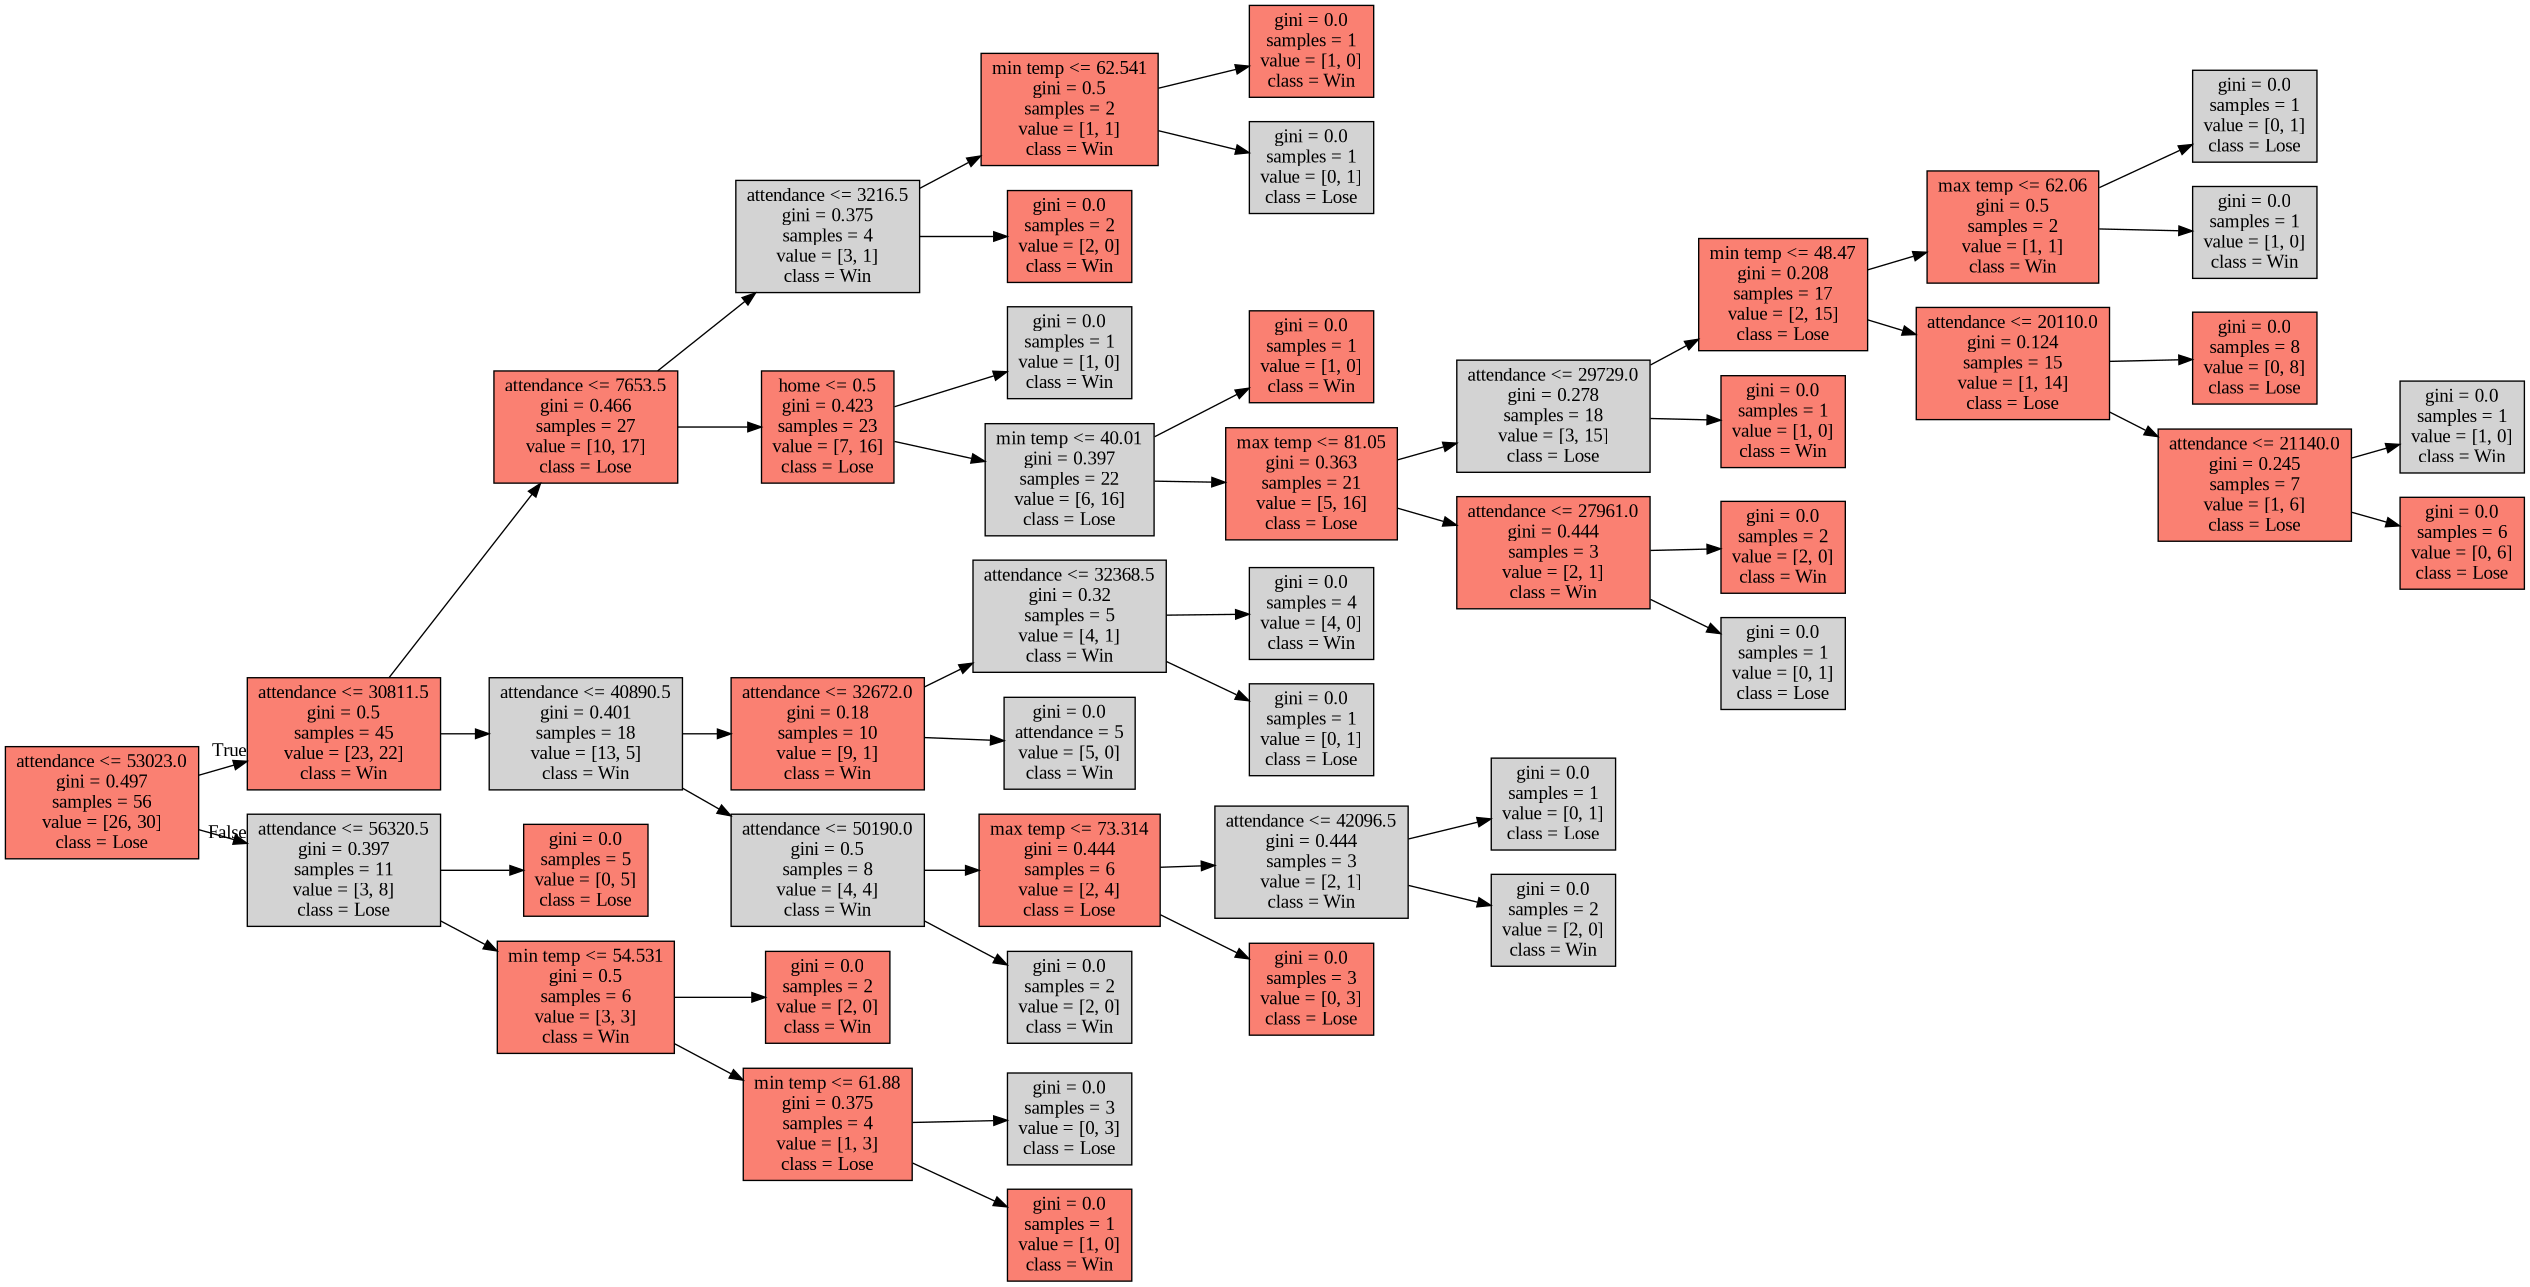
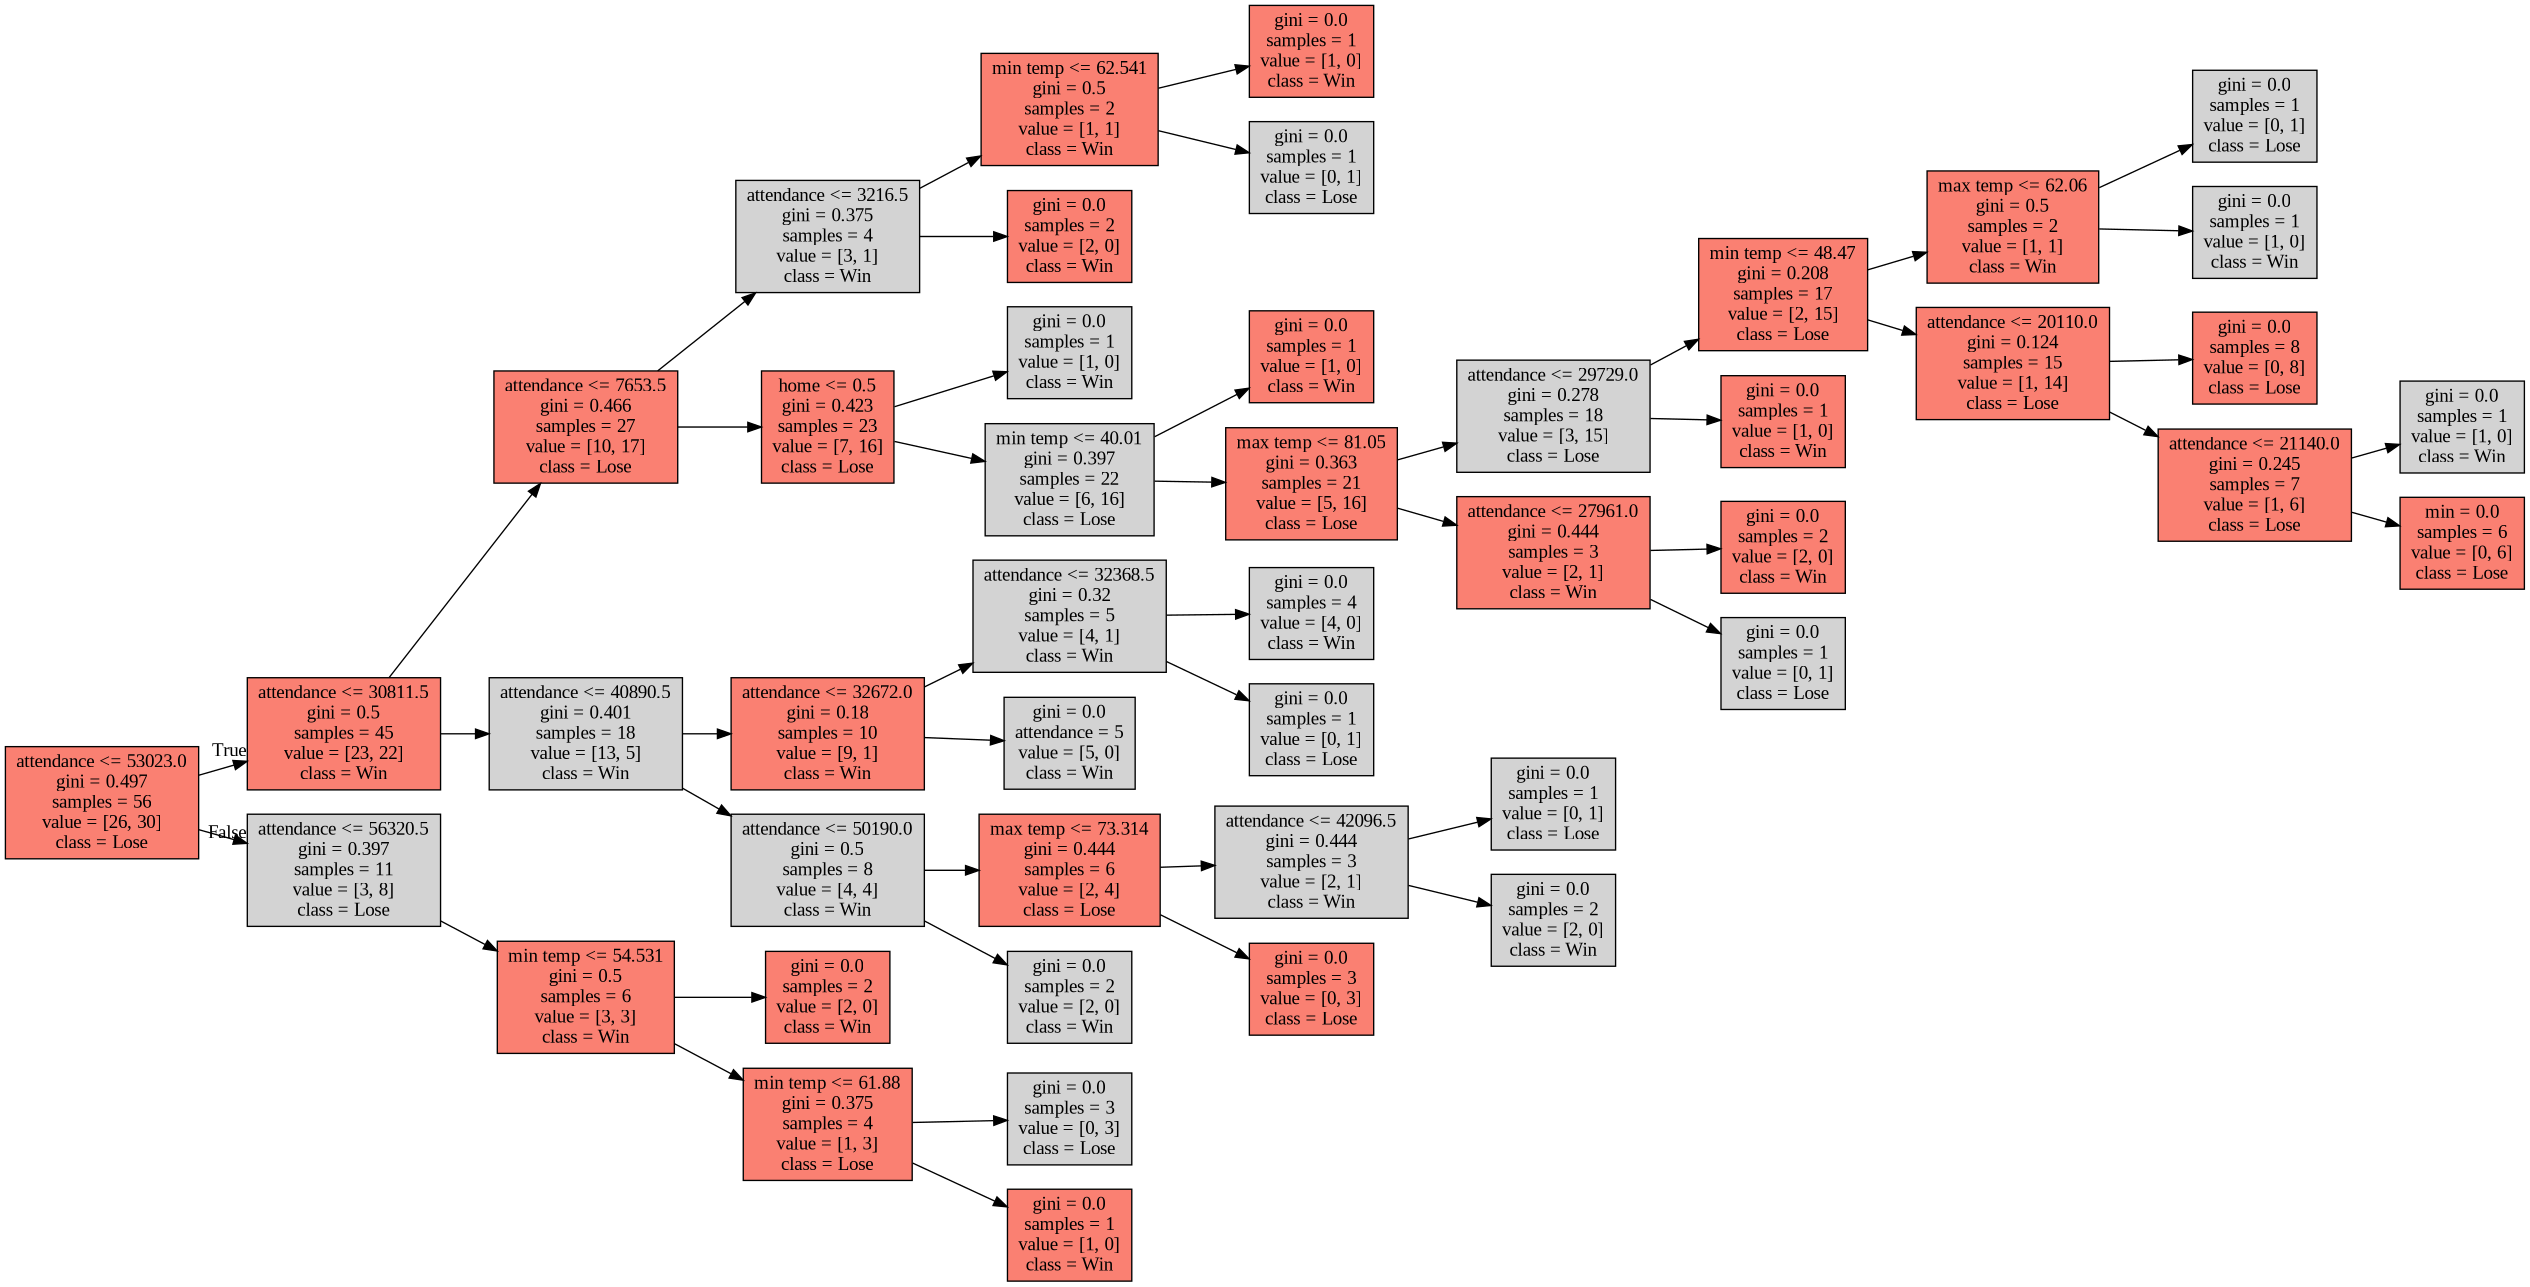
  digraph {
    fontname="Liberation Serif"
    rankdir=LR
    node [fillcolor=salmon fontname="Liberation Serif" shape=box style=filled]
    edge [fontname="Liberation Serif"]
    n1 [label="attendance <= 53023.0\ngini = 0.497\nsamples = 56\nvalue = [26, 30]\nclass = Lose"]
    n2 [label="attendance <= 30811.5\ngini = 0.5\nsamples = 45\nvalue = [23, 22]\nclass = Win"]
    n3 [fillcolor=lightgrey label="attendance <= 56320.5\ngini = 0.397\nsamples = 11\nvalue = [3, 8]\nclass = Lose"]
    n4 [label="attendance <= 7653.5\ngini = 0.466\nsamples = 27\nvalue = [10, 17]\nclass = Lose"]
    n5 [fillcolor=lightgrey label="attendance <= 40890.5\ngini = 0.401\nsamples = 18\nvalue = [13, 5]\nclass = Win"]
-   n6 [label="gini = 0.0\nsamples = 5\nvalue = [0, 5]\nclass = Lose"]
    n7 [label="min temp <= 54.531\ngini = 0.5\nsamples = 6\nvalue = [3, 3]\nclass = Win"]
    n8 [fillcolor=lightgrey label="attendance <= 3216.5\ngini = 0.375\nsamples = 4\nvalue = [3, 1]\nclass = Win"]
    n9 [label="home <= 0.5\ngini = 0.423\nsamples = 23\nvalue = [7, 16]\nclass = Lose"]
    n10 [label="attendance <= 32672.0\ngini = 0.18\nsamples = 10\nvalue = [9, 1]\nclass = Win"]
    n11 [fillcolor=lightgrey label="attendance <= 50190.0\ngini = 0.5\nsamples = 8\nvalue = [4, 4]\nclass = Win"]
    n12 [label="min temp <= 62.541\ngini = 0.5\nsamples = 2\nvalue = [1, 1]\nclass = Win"]
    n13 [label="gini = 0.0\nsamples = 2\nvalue = [2, 0]\nclass = Win"]
    n14 [fillcolor=lightgrey label="gini = 0.0\nsamples = 1\nvalue = [1, 0]\nclass = Win"]
    n15 [fillcolor=lightgrey label="min temp <= 40.01\ngini = 0.397\nsamples = 22\nvalue = [6, 16]\nclass = Lose"]
    n16 [label="gini = 0.0\nsamples = 1\nvalue = [1, 0]\nclass = Win"]
    n17 [fillcolor=lightgrey label="gini = 0.0\nsamples = 1\nvalue = [0, 1]\nclass = Lose"]
    n18 [label="gini = 0.0\nsamples = 1\nvalue = [1, 0]\nclass = Win"]
    n19 [label="max temp <= 81.05\ngini = 0.363\nsamples = 21\nvalue = [5, 16]\nclass = Lose"]
    n20 [fillcolor=lightgrey label="attendance <= 29729.0\ngini = 0.278\nsamples = 18\nvalue = [3, 15]\nclass = Lose"]
    n21 [label="attendance <= 27961.0\ngini = 0.444\nsamples = 3\nvalue = [2, 1]\nclass = Win"]
    n22 [label="min temp <= 48.47\ngini = 0.208\nsamples = 17\nvalue = [2, 15]\nclass = Lose"]
    n23 [label="gini = 0.0\nsamples = 1\nvalue = [1, 0]\nclass = Win"]
    n24 [label="gini = 0.0\nsamples = 2\nvalue = [2, 0]\nclass = Win"]
    n25 [fillcolor=lightgrey label="gini = 0.0\nsamples = 1\nvalue = [0, 1]\nclass = Lose"]
    n26 [label="max temp <= 62.06\ngini = 0.5\nsamples = 2\nvalue = [1, 1]\nclass = Win"]
    n27 [label="attendance <= 20110.0\ngini = 0.124\nsamples = 15\nvalue = [1, 14]\nclass = Lose"]
    n28 [fillcolor=lightgrey label="gini = 0.0\nsamples = 1\nvalue = [0, 1]\nclass = Lose"]
    n29 [fillcolor=lightgrey label="gini = 0.0\nsamples = 1\nvalue = [1, 0]\nclass = Win"]
    n30 [label="gini = 0.0\nsamples = 8\nvalue = [0, 8]\nclass = Lose"]
    n31 [label="attendance <= 21140.0\ngini = 0.245\nsamples = 7\nvalue = [1, 6]\nclass = Lose"]
    n32 [fillcolor=lightgrey label="gini = 0.0\nsamples = 1\nvalue = [1, 0]\nclass = Win"]
-   n33 [label="gini = 0.0\nsamples = 6\nvalue = [0, 6]\nclass = Lose"]
+   n33 [label="min = 0.0\nsamples = 6\nvalue = [0, 6]\nclass = Lose"]
    n34 [fillcolor=lightgrey label="attendance <= 32368.5\ngini = 0.32\nsamples = 5\nvalue = [4, 1]\nclass = Win"]
    n35 [fillcolor=lightgrey label="gini = 0.0\nattendance = 5\nvalue = [5, 0]\nclass = Win"]
    n36 [label="max temp <= 73.314\ngini = 0.444\nsamples = 6\nvalue = [2, 4]\nclass = Lose"]
    n37 [fillcolor=lightgrey label="gini = 0.0\nsamples = 2\nvalue = [2, 0]\nclass = Win"]
    n38 [fillcolor=lightgrey label="gini = 0.0\nsamples = 4\nvalue = [4, 0]\nclass = Win"]
    n39 [fillcolor=lightgrey label="gini = 0.0\nsamples = 1\nvalue = [0, 1]\nclass = Lose"]
    n40 [fillcolor=lightgrey label="attendance <= 42096.5\ngini = 0.444\nsamples = 3\nvalue = [2, 1]\nclass = Win"]
    n41 [label="gini = 0.0\nsamples = 3\nvalue = [0, 3]\nclass = Lose"]
    n42 [fillcolor=lightgrey label="gini = 0.0\nsamples = 1\nvalue = [0, 1]\nclass = Lose"]
    n43 [fillcolor=lightgrey label="gini = 0.0\nsamples = 2\nvalue = [2, 0]\nclass = Win"]
    n44 [label="gini = 0.0\nsamples = 2\nvalue = [2, 0]\nclass = Win"]
    n45 [label="min temp <= 61.88\ngini = 0.375\nsamples = 4\nvalue = [1, 3]\nclass = Lose"]
    n46 [fillcolor=lightgrey label="gini = 0.0\nsamples = 3\nvalue = [0, 3]\nclass = Lose"]
    n47 [label="gini = 0.0\nsamples = 1\nvalue = [1, 0]\nclass = Win"]
    n1 -> n2 [headlabel=True labelangle=45 labeldistance=2.5]
    n1 -> n3 [headlabel=False labelangle=-45 labeldistance=2.5]
    n2 -> n4
    n2 -> n5
-   n3 -> n6
    n3 -> n7
    n4 -> n8
    n4 -> n9
    n5 -> n10
    n5 -> n11
    n7 -> n44
    n7 -> n45
    n8 -> n12
    n8 -> n13
    n9 -> n14
    n9 -> n15
    n10 -> n34
    n10 -> n35
    n11 -> n36
    n11 -> n37
    n12 -> n16
    n12 -> n17
    n15 -> n18
    n15 -> n19
    n19 -> n20
    n19 -> n21
    n20 -> n22
    n20 -> n23
    n21 -> n24
    n21 -> n25
    n22 -> n26
    n22 -> n27
    n26 -> n28
    n26 -> n29
    n27 -> n30
    n27 -> n31
    n31 -> n32
    n31 -> n33
    n34 -> n38
    n34 -> n39
    n36 -> n40
    n36 -> n41
    n40 -> n42
    n40 -> n43
    n45 -> n46
    n45 -> n47
  }
